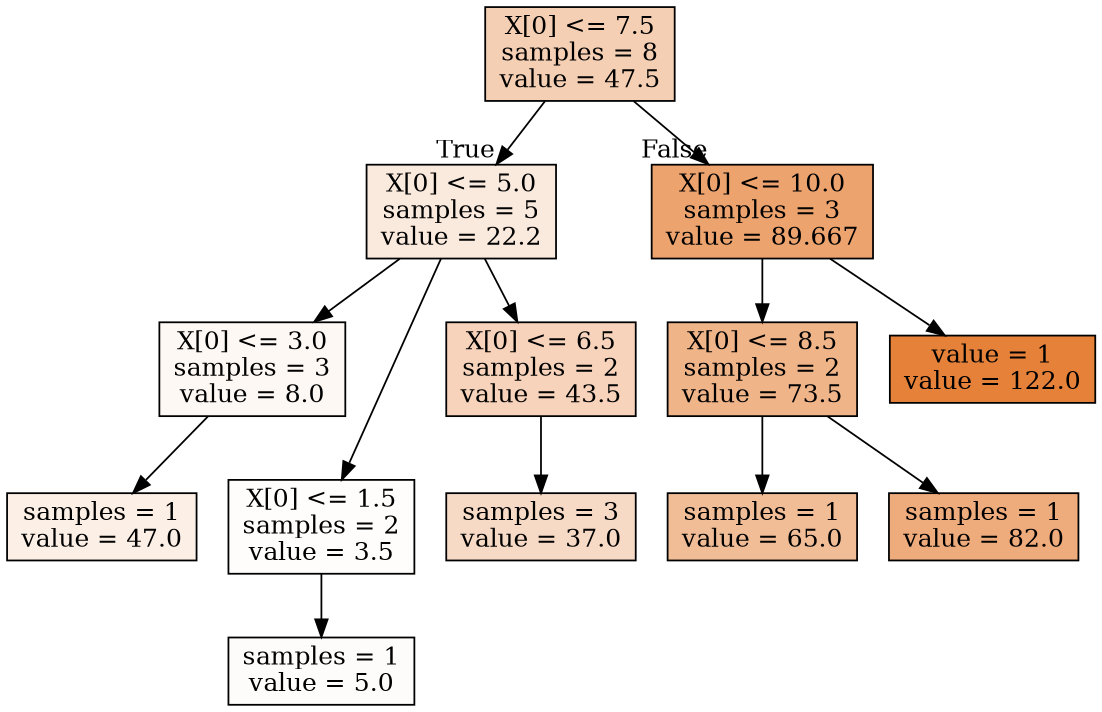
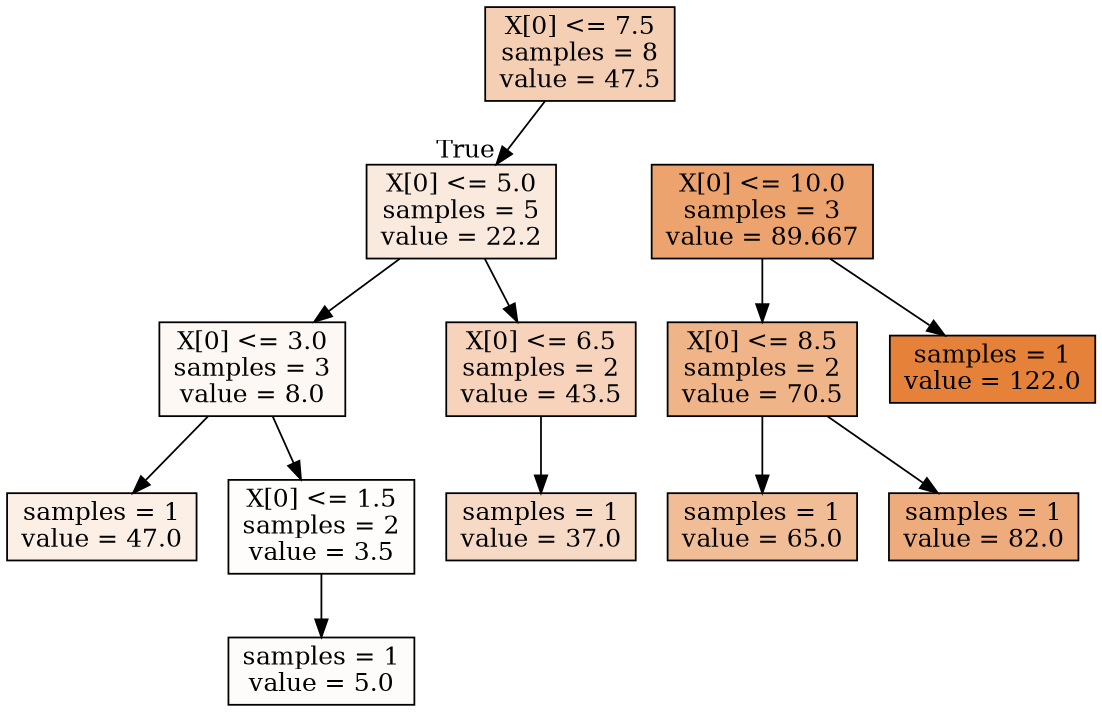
  digraph {
    node [color=black shape=box style=filled]
    n1 [fillcolor="#e5813961" label="X[0] <= 7.5\nsamples = 8\nvalue = 47.5"]
    n2 [fillcolor="#e581392b" label="X[0] <= 5.0\nsamples = 5\nvalue = 22.2"]
    n3 [fillcolor="#e58139ba" label="X[0] <= 10.0\nsamples = 3\nvalue = 89.667"]
    n4 [fillcolor="#e581390d" label="X[0] <= 3.0\nsamples = 3\nvalue = 8.0"]
    n5 [fillcolor="#e5813958" label="X[0] <= 6.5\nsamples = 2\nvalue = 43.5"]
-   n6 [fillcolor="#e5813998" label="X[0] <= 8.5\nsamples = 2\nvalue = 73.5"]
-   n7 [fillcolor="#e58139ff" label="value = 1\nvalue = 122.0"]
+   n6 [fillcolor="#e5813998" label="X[0] <= 8.5\nsamples = 2\nvalue = 70.5"]
+   n7 [fillcolor="#e58139ff" label="samples = 1\nvalue = 122.0"]
    n8 [fillcolor="#e5813903" label="X[0] <= 1.5\nsamples = 2\nvalue = 3.5"]
    n9 [fillcolor="#e5813920" label="samples = 1\nvalue = 47.0"]
-   n10 [fillcolor="#e581394a" label="samples = 3\nvalue = 37.0"]
+   n10 [fillcolor="#e581394a" label="samples = 1\nvalue = 37.0"]
    n11 [fillcolor="#e5813906" label="samples = 1\nvalue = 5.0"]
    n12 [fillcolor="#e5813986" label="samples = 1\nvalue = 65.0"]
    n13 [fillcolor="#e58139aa" label="samples = 1\nvalue = 82.0"]
    n1 -> n2 [headlabel=True labelangle=45 labeldistance=2.5]
-   n1 -> n3 [headlabel=False labelangle=-45 labeldistance=2.5]
    n2 -> n4
    n2 -> n5
    n3 -> n6
    n3 -> n7
-   n2 -> n8
+   n4 -> n8
    n4 -> n9
    n5 -> n10
    n6 -> n12
    n6 -> n13
    n8 -> n11
  }
